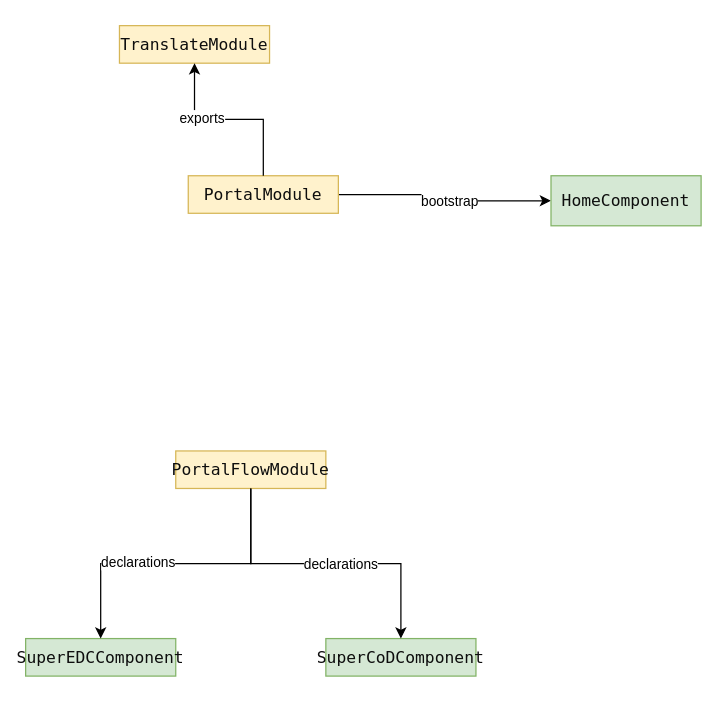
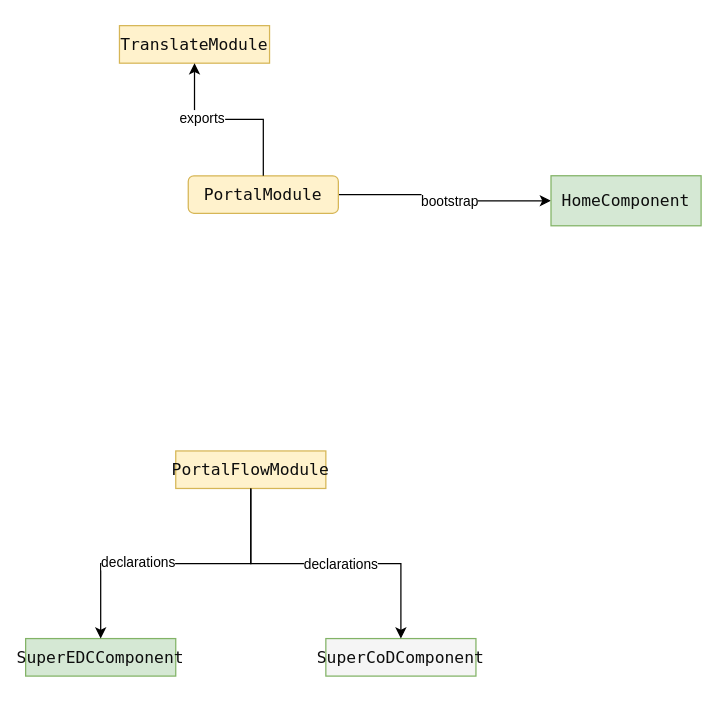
  <mxCell id="0" />
  <mxCell id="1" parent="0" />
  <mxCell id="2" value="" style="edgeStyle=orthogonalEdgeStyle;rounded=0;orthogonalLoop=1;jettySize=auto;html=1;" edge="1" parent="1" source="4" target="5"><mxGeometry relative="1" as="geometry" /></mxCell>
  <mxCell id="3" value="bootstrap" style="edgeLabel;html=1;align=center;verticalAlign=middle;resizable=0;points=[];" vertex="1" connectable="0" parent="2"><mxGeometry x="0.176" y="-1" relative="1" as="geometry"><mxPoint x="-10" y="-1" as="offset" /></mxGeometry></mxCell>
- <mxCell id="4" value="&lt;pre style=&quot;color: rgb(13 , 13 , 13) ; font-family: &amp;#34;consolas&amp;#34; , monospace ; font-size: 9.8pt&quot;&gt;PortalModule&lt;/pre&gt;" style="rounded=0;whiteSpace=wrap;html=1;fillColor=#fff2cc;strokeColor=#d6b656;" vertex="1" parent="1"><mxGeometry x="150" y="140" width="120" height="30" as="geometry" /></mxCell>
+ <mxCell id="4" value="&lt;pre style=&quot;color: rgb(13 , 13 , 13) ; font-family: &amp;#34;consolas&amp;#34; , monospace ; font-size: 9.8pt&quot;&gt;PortalModule&lt;/pre&gt;" style="whiteSpace=wrap;html=1;fillColor=#fff2cc;strokeColor=#d6b656;rounded=1;" vertex="1" parent="1"><mxGeometry x="150" y="140" width="120" height="30" as="geometry" /></mxCell>
  <mxCell id="5" value="&lt;pre style=&quot;color: rgb(13 , 13 , 13) ; font-family: &amp;#34;consolas&amp;#34; , monospace ; font-size: 9.8pt&quot;&gt;HomeComponent&lt;/pre&gt;" style="whiteSpace=wrap;html=1;rounded=0;fillColor=#d5e8d4;strokeColor=#82b366;" vertex="1" parent="1"><mxGeometry x="440" y="140" width="120" height="40" as="geometry" /></mxCell>
  <mxCell id="6" value="&lt;pre style=&quot;color: rgb(13 , 13 , 13) ; font-family: &amp;#34;consolas&amp;#34; , monospace ; font-size: 9.8pt&quot;&gt;TranslateModule&lt;/pre&gt;" style="rounded=0;whiteSpace=wrap;html=1;fillColor=#fff2cc;strokeColor=#d6b656;" vertex="1" parent="1"><mxGeometry x="95" y="20" width="120" height="30" as="geometry" /></mxCell>
  <mxCell id="7" value="" style="edgeStyle=orthogonalEdgeStyle;rounded=0;orthogonalLoop=1;jettySize=auto;html=1;exitX=0.5;exitY=0;exitDx=0;exitDy=0;entryX=0.5;entryY=1;entryDx=0;entryDy=0;" edge="1" parent="1" source="4" target="6"><mxGeometry relative="1" as="geometry"><mxPoint x="280" y="165" as="sourcePoint" /><mxPoint x="450" y="165" as="targetPoint" /></mxGeometry></mxCell>
  <mxCell id="8" value="exports" style="edgeLabel;html=1;align=center;verticalAlign=middle;resizable=0;points=[];" vertex="1" connectable="0" parent="7"><mxGeometry x="0.176" y="-1" relative="1" as="geometry"><mxPoint x="-10" y="-1" as="offset" /></mxGeometry></mxCell>
  <mxCell id="9" value="&lt;pre style=&quot;color: rgb(13 , 13 , 13) ; font-family: &amp;#34;consolas&amp;#34; , monospace ; font-size: 9.8pt&quot;&gt;&lt;pre style=&quot;font-family: &amp;#34;consolas&amp;#34; , monospace ; font-size: 9.8pt&quot;&gt;PortalFlowModule&lt;/pre&gt;&lt;/pre&gt;" style="rounded=0;whiteSpace=wrap;html=1;fillColor=#fff2cc;strokeColor=#d6b656;" vertex="1" parent="1"><mxGeometry x="140" y="360" width="120" height="30" as="geometry" /></mxCell>
- <mxCell id="10" value="&lt;pre style=&quot;color: rgb(13 , 13 , 13) ; font-family: &amp;#34;consolas&amp;#34; , monospace ; font-size: 9.8pt&quot;&gt;&lt;pre style=&quot;font-family: &amp;#34;consolas&amp;#34; , monospace ; font-size: 9.8pt&quot;&gt;SuperCoDComponent&lt;/pre&gt;&lt;/pre&gt;" style="whiteSpace=wrap;html=1;rounded=0;fillColor=#d5e8d4;strokeColor=#82b366;" vertex="1" parent="1"><mxGeometry x="260" y="510" width="120" height="30" as="geometry" /></mxCell>
+ <mxCell id="10" value="&lt;pre style=&quot;color: rgb(13 , 13 , 13) ; font-family: &amp;#34;consolas&amp;#34; , monospace ; font-size: 9.8pt&quot;&gt;&lt;pre style=&quot;font-family: &amp;#34;consolas&amp;#34; , monospace ; font-size: 9.8pt&quot;&gt;SuperCoDComponent&lt;/pre&gt;&lt;/pre&gt;" style="whiteSpace=wrap;html=1;rounded=0;fillColor=#f5f5f5;strokeColor=#82b366;" vertex="1" parent="1"><mxGeometry x="260" y="510" width="120" height="30" as="geometry" /></mxCell>
  <mxCell id="11" value="" style="edgeStyle=orthogonalEdgeStyle;rounded=0;orthogonalLoop=1;jettySize=auto;html=1;exitX=0.5;exitY=1;exitDx=0;exitDy=0;entryX=0.5;entryY=0;entryDx=0;entryDy=0;" edge="1" parent="1" source="9" target="10"><mxGeometry relative="1" as="geometry"><mxPoint x="280" y="165" as="sourcePoint" /><mxPoint x="450" y="165" as="targetPoint" /></mxGeometry></mxCell>
  <mxCell id="12" value="declarations" style="edgeLabel;html=1;align=center;verticalAlign=middle;resizable=0;points=[];" vertex="1" connectable="0" parent="11"><mxGeometry x="0.176" y="-1" relative="1" as="geometry"><mxPoint x="-10" y="-1" as="offset" /></mxGeometry></mxCell>
  <mxCell id="13" value="&lt;pre style=&quot;color: rgb(13 , 13 , 13) ; font-family: &amp;#34;consolas&amp;#34; , monospace ; font-size: 9.8pt&quot;&gt;&lt;pre style=&quot;font-family: &amp;#34;consolas&amp;#34; , monospace ; font-size: 9.8pt&quot;&gt;&lt;pre style=&quot;font-family: &amp;#34;consolas&amp;#34; , monospace ; font-size: 9.8pt&quot;&gt;SuperEDCComponent&lt;/pre&gt;&lt;/pre&gt;&lt;/pre&gt;" style="whiteSpace=wrap;html=1;rounded=0;fillColor=#d5e8d4;strokeColor=#82b366;" vertex="1" parent="1"><mxGeometry x="20" y="510" width="120" height="30" as="geometry" /></mxCell>
  <mxCell id="14" value="" style="edgeStyle=orthogonalEdgeStyle;rounded=0;orthogonalLoop=1;jettySize=auto;html=1;exitX=0.5;exitY=1;exitDx=0;exitDy=0;entryX=0.5;entryY=0;entryDx=0;entryDy=0;" edge="1" parent="1" source="9" target="13"><mxGeometry relative="1" as="geometry"><mxPoint x="210" y="400" as="sourcePoint" /><mxPoint x="420" y="520" as="targetPoint" /></mxGeometry></mxCell>
  <mxCell id="15" value="declarations" style="edgeLabel;html=1;align=center;verticalAlign=middle;resizable=0;points=[];" vertex="1" connectable="0" parent="14"><mxGeometry x="0.176" y="-1" relative="1" as="geometry"><mxPoint x="-10" y="-1" as="offset" /></mxGeometry></mxCell>
